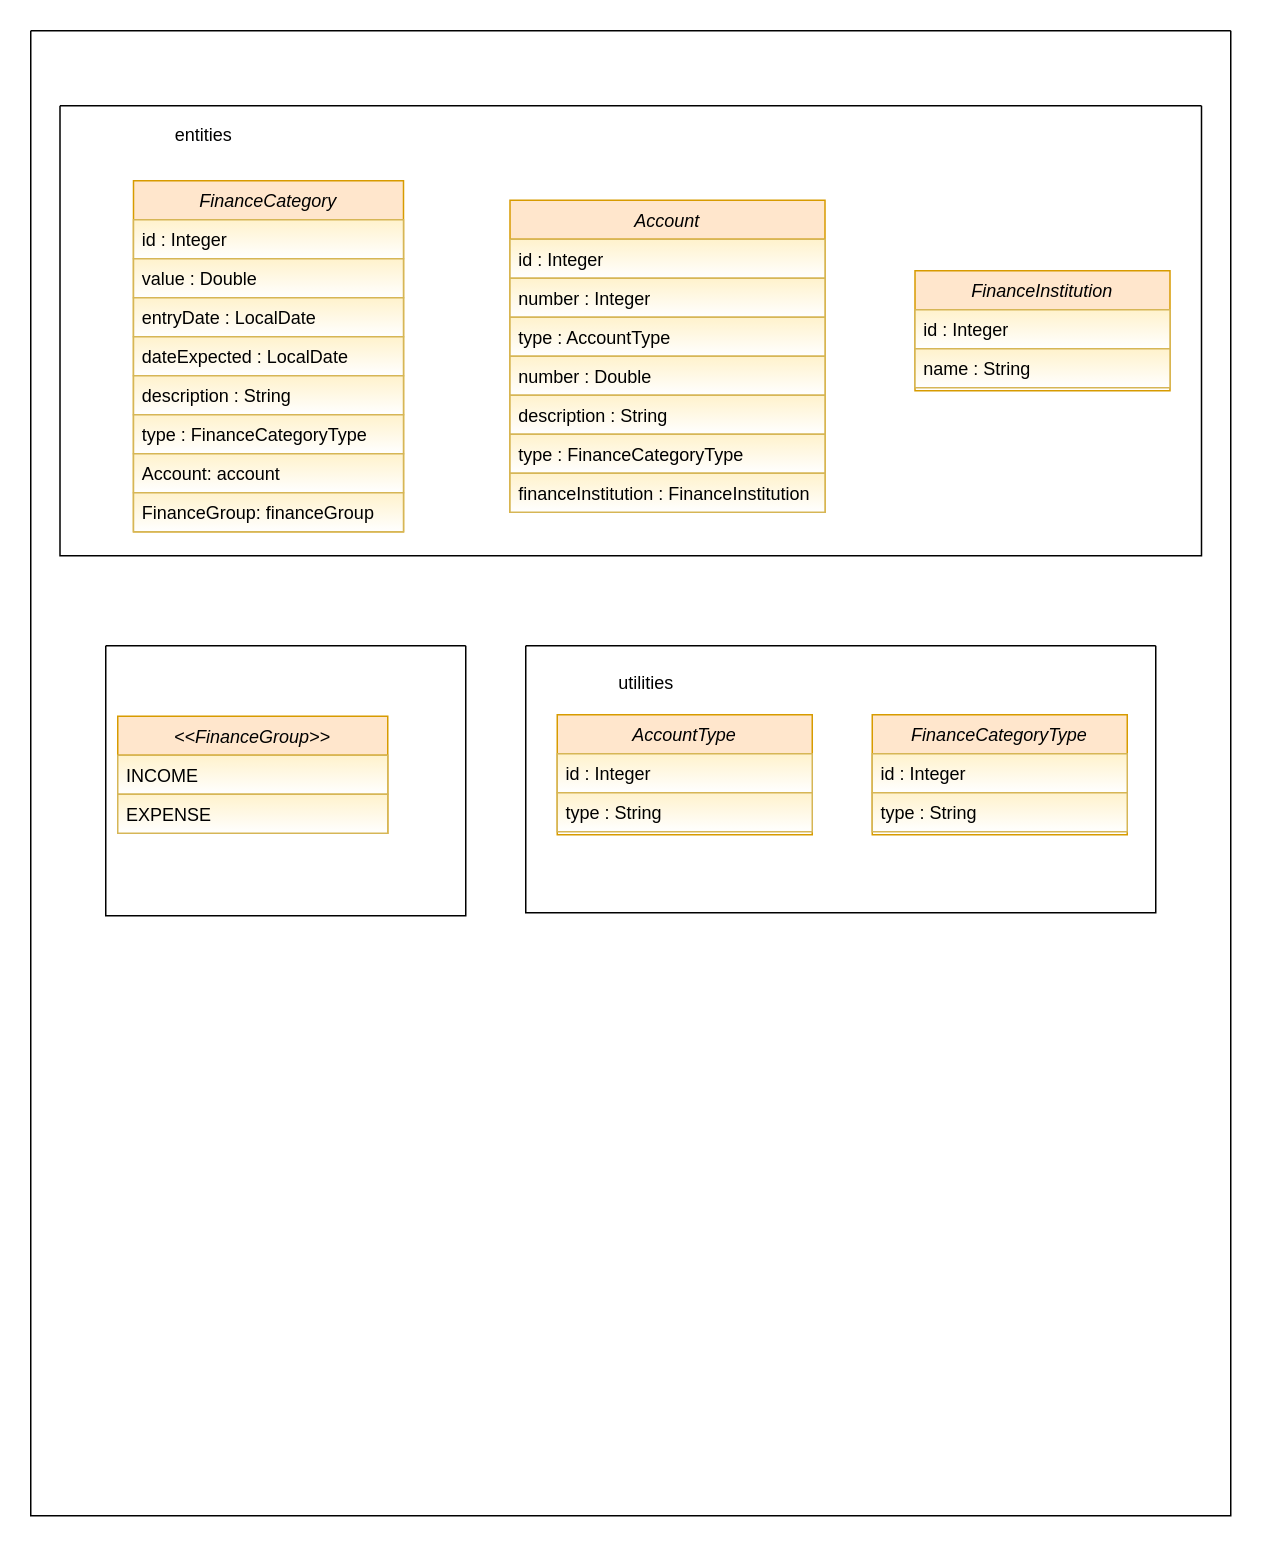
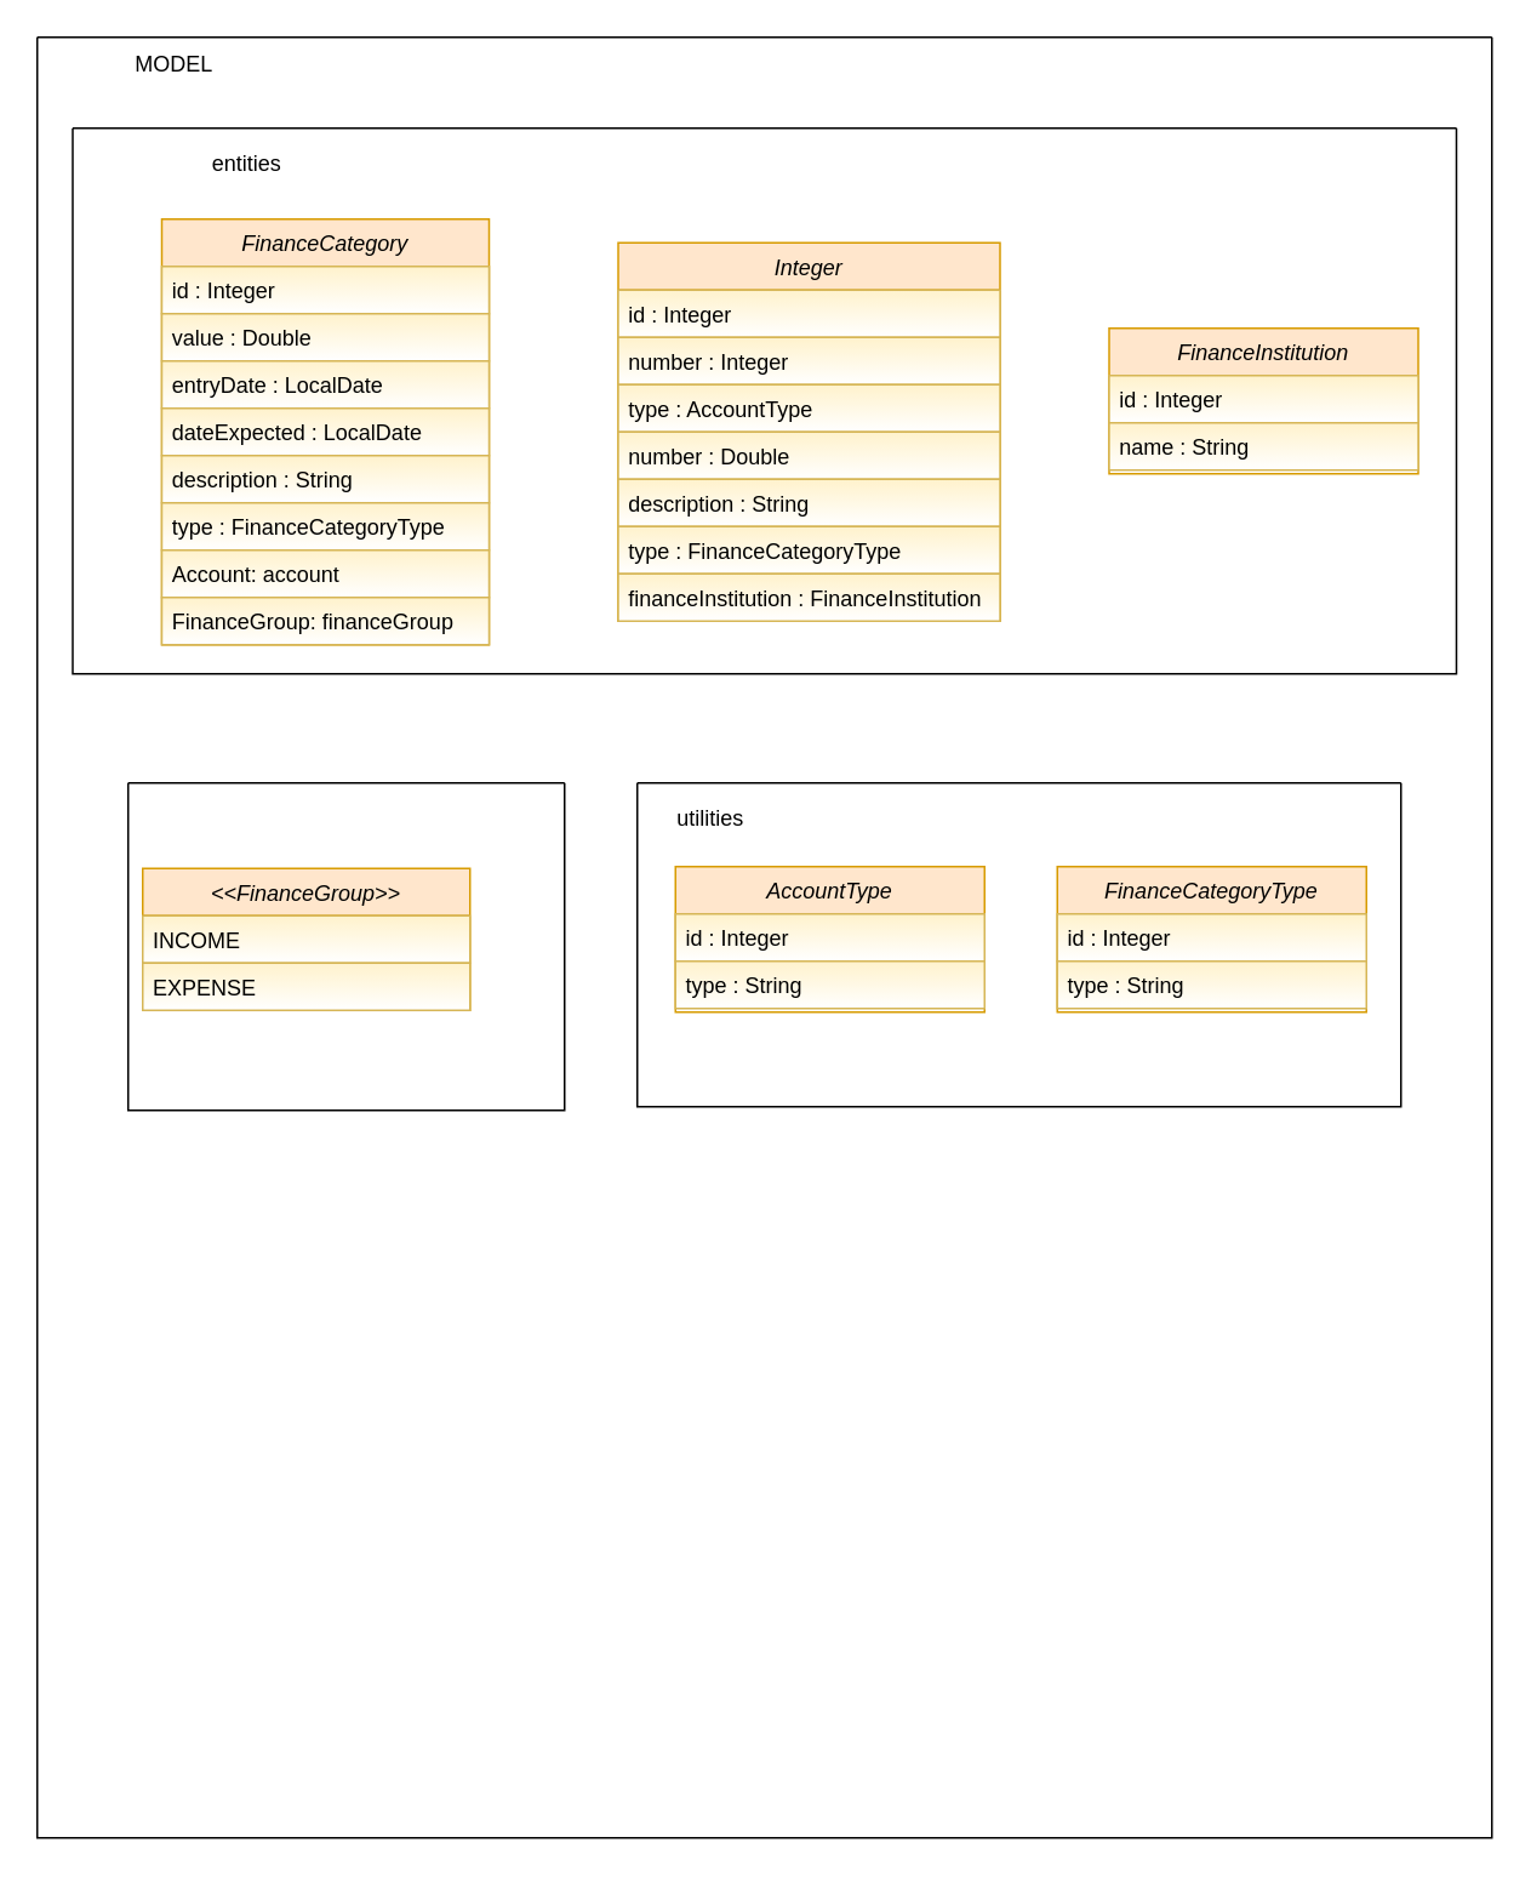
  <mxCell id="0" />
  <mxCell id="1" parent="0" />
  <mxCell id="2" value="&lt;&lt;FinanceGroup&gt;&gt;" style="swimlane;fontStyle=2;align=center;verticalAlign=top;childLayout=stackLayout;horizontal=1;startSize=26;horizontalStack=0;resizeParent=1;resizeLast=0;collapsible=1;marginBottom=0;rounded=0;shadow=0;strokeWidth=1;fillColor=#ffe6cc;strokeColor=#d79b00;" vertex="1" parent="1"><mxGeometry x="78" y="477" width="180" height="78" as="geometry"><mxRectangle x="180" y="30" width="160" height="26" as="alternateBounds" /></mxGeometry></mxCell>
  <mxCell id="3" value="INCOME" style="text;align=left;verticalAlign=top;spacingLeft=4;spacingRight=4;overflow=hidden;rotatable=0;points=[[0,0.5],[1,0.5]];portConstraint=eastwest;fillColor=#fff2cc;strokeColor=#d6b656;rounded=0;shadow=0;gradientColor=#FFFFFF;" vertex="1" parent="2"><mxGeometry y="26" width="180" height="26" as="geometry" /></mxCell>
  <mxCell id="4" value="EXPENSE" style="text;align=left;verticalAlign=top;spacingLeft=4;spacingRight=4;overflow=hidden;rotatable=0;points=[[0,0.5],[1,0.5]];portConstraint=eastwest;rounded=0;shadow=0;html=0;fillColor=#fff2cc;strokeColor=#d6b656;gradientColor=#FFFFFF;" vertex="1" parent="2"><mxGeometry y="52" width="180" height="26" as="geometry" /></mxCell>
  <mxCell id="5" value="" style="swimlane;startSize=0;" vertex="1" parent="1"><mxGeometry x="70" y="430" width="240" height="180" as="geometry" /></mxCell>
  <mxCell id="6" value="AccountType" style="swimlane;fontStyle=2;align=center;verticalAlign=top;childLayout=stackLayout;horizontal=1;startSize=26;horizontalStack=0;resizeParent=1;resizeLast=0;collapsible=1;marginBottom=0;rounded=0;shadow=0;strokeWidth=1;fillColor=#ffe6cc;strokeColor=#d79b00;" vertex="1" parent="1"><mxGeometry x="371" y="476" width="170" height="80" as="geometry"><mxRectangle x="180" y="30" width="160" height="26" as="alternateBounds" /></mxGeometry></mxCell>
  <mxCell id="7" value="id : Integer" style="text;align=left;verticalAlign=top;spacingLeft=4;spacingRight=4;overflow=hidden;rotatable=0;points=[[0,0.5],[1,0.5]];portConstraint=eastwest;fillColor=#fff2cc;strokeColor=#d6b656;rounded=0;shadow=0;gradientColor=#FFFFFF;" vertex="1" parent="6"><mxGeometry y="26" width="170" height="26" as="geometry" /></mxCell>
  <mxCell id="8" value="type : String" style="text;align=left;verticalAlign=top;spacingLeft=4;spacingRight=4;overflow=hidden;rotatable=0;points=[[0,0.5],[1,0.5]];portConstraint=eastwest;rounded=0;shadow=0;html=0;fillColor=#fff2cc;strokeColor=#d6b656;gradientColor=#FFFFFF;" vertex="1" parent="6"><mxGeometry y="52" width="170" height="26" as="geometry" /></mxCell>
  <mxCell id="9" value="FinanceCategoryType" style="swimlane;fontStyle=2;align=center;verticalAlign=top;childLayout=stackLayout;horizontal=1;startSize=26;horizontalStack=0;resizeParent=1;resizeLast=0;collapsible=1;marginBottom=0;rounded=0;shadow=0;strokeWidth=1;fillColor=#ffe6cc;strokeColor=#d79b00;" vertex="1" parent="1"><mxGeometry x="581" y="476" width="170" height="80" as="geometry"><mxRectangle x="180" y="30" width="160" height="26" as="alternateBounds" /></mxGeometry></mxCell>
  <mxCell id="10" value="id : Integer" style="text;align=left;verticalAlign=top;spacingLeft=4;spacingRight=4;overflow=hidden;rotatable=0;points=[[0,0.5],[1,0.5]];portConstraint=eastwest;fillColor=#fff2cc;strokeColor=#d6b656;rounded=0;shadow=0;gradientColor=#FFFFFF;" vertex="1" parent="9"><mxGeometry y="26" width="170" height="26" as="geometry" /></mxCell>
  <mxCell id="11" value="type : String" style="text;align=left;verticalAlign=top;spacingLeft=4;spacingRight=4;overflow=hidden;rotatable=0;points=[[0,0.5],[1,0.5]];portConstraint=eastwest;rounded=0;shadow=0;html=0;fillColor=#fff2cc;strokeColor=#d6b656;gradientColor=#FFFFFF;" vertex="1" parent="9"><mxGeometry y="52" width="170" height="26" as="geometry" /></mxCell>
  <mxCell id="12" value="" style="swimlane;startSize=0;" vertex="1" parent="1"><mxGeometry x="350" y="430" width="420" height="178" as="geometry" /></mxCell>
- <mxCell id="13" value="utilities" style="text;html=1;align=center;verticalAlign=middle;resizable=0;points=[];autosize=1;strokeColor=none;fillColor=none;" vertex="1" parent="1"><mxGeometry x="400" y="440" width="60" height="30" as="geometry" /></mxCell>
+ <mxCell id="13" value="utilities" style="text;html=1;align=center;verticalAlign=middle;resizable=0;points=[];autosize=1;strokeColor=none;fillColor=none;" vertex="1" parent="1"><mxGeometry x="360" y="435" width="60" height="30" as="geometry" /></mxCell>
  <mxCell id="14" value="" style="swimlane;startSize=0;" vertex="1" parent="1"><mxGeometry x="20" y="20" width="800" height="990" as="geometry" /></mxCell>
+ <mxCell id="15" value="MODEL" style="text;html=1;align=center;verticalAlign=middle;resizable=0;points=[];autosize=1;strokeColor=none;fillColor=none;" vertex="1" parent="14"><mxGeometry x="40" width="70" height="30" as="geometry" /></mxCell>
  <mxCell id="16" value="" style="swimlane;startSize=0;" vertex="1" parent="14"><mxGeometry x="19.5" y="50" width="761" height="300" as="geometry" /></mxCell>
  <mxCell id="17" value="FinanceCategory" style="swimlane;fontStyle=2;align=center;verticalAlign=top;childLayout=stackLayout;horizontal=1;startSize=26;horizontalStack=0;resizeParent=1;resizeLast=0;collapsible=1;marginBottom=0;rounded=0;shadow=0;strokeWidth=1;fillColor=#ffe6cc;strokeColor=#d79b00;" parent="16" vertex="1"><mxGeometry x="49" y="50" width="180" height="234" as="geometry"><mxRectangle x="180" y="30" width="160" height="26" as="alternateBounds" /></mxGeometry></mxCell>
  <mxCell id="18" value="id : Integer" style="text;align=left;verticalAlign=top;spacingLeft=4;spacingRight=4;overflow=hidden;rotatable=0;points=[[0,0.5],[1,0.5]];portConstraint=eastwest;fillColor=#fff2cc;strokeColor=#d6b656;rounded=0;shadow=0;gradientColor=#FFFFFF;" parent="17" vertex="1"><mxGeometry y="26" width="180" height="26" as="geometry" /></mxCell>
  <mxCell id="19" value="value : Double" style="text;align=left;verticalAlign=top;spacingLeft=4;spacingRight=4;overflow=hidden;rotatable=0;points=[[0,0.5],[1,0.5]];portConstraint=eastwest;rounded=0;shadow=0;html=0;fillColor=#fff2cc;strokeColor=#d6b656;gradientColor=#FFFFFF;" parent="17" vertex="1"><mxGeometry y="52" width="180" height="26" as="geometry" /></mxCell>
  <mxCell id="20" value="entryDate : LocalDate" style="text;align=left;verticalAlign=top;spacingLeft=4;spacingRight=4;overflow=hidden;rotatable=0;points=[[0,0.5],[1,0.5]];portConstraint=eastwest;rounded=0;shadow=0;html=0;fillColor=#fff2cc;strokeColor=#d6b656;gradientColor=#FFFFFF;" parent="17" vertex="1"><mxGeometry y="78" width="180" height="26" as="geometry" /></mxCell>
  <mxCell id="21" value="dateExpected : LocalDate" style="text;align=left;verticalAlign=top;spacingLeft=4;spacingRight=4;overflow=hidden;rotatable=0;points=[[0,0.5],[1,0.5]];portConstraint=eastwest;rounded=0;shadow=0;html=0;fillColor=#fff2cc;strokeColor=#d6b656;gradientColor=#FFFFFF;" parent="17" vertex="1"><mxGeometry y="104" width="180" height="26" as="geometry" /></mxCell>
  <mxCell id="22" value="description : String" style="text;align=left;verticalAlign=top;spacingLeft=4;spacingRight=4;overflow=hidden;rotatable=0;points=[[0,0.5],[1,0.5]];portConstraint=eastwest;rounded=0;shadow=0;html=0;fillColor=#fff2cc;strokeColor=#d6b656;gradientColor=#FFFFFF;" parent="17" vertex="1"><mxGeometry y="130" width="180" height="26" as="geometry" /></mxCell>
  <mxCell id="23" value="type : FinanceCategoryType " style="text;align=left;verticalAlign=top;spacingLeft=4;spacingRight=4;overflow=hidden;rotatable=0;points=[[0,0.5],[1,0.5]];portConstraint=eastwest;rounded=0;shadow=0;html=0;fillColor=#fff2cc;strokeColor=#d6b656;gradientColor=#FFFFFF;" parent="17" vertex="1"><mxGeometry y="156" width="180" height="26" as="geometry" /></mxCell>
  <mxCell id="24" value="Account: account" style="text;align=left;verticalAlign=top;spacingLeft=4;spacingRight=4;overflow=hidden;rotatable=0;points=[[0,0.5],[1,0.5]];portConstraint=eastwest;rounded=0;shadow=0;html=0;fillColor=#fff2cc;strokeColor=#d6b656;gradientColor=#FFFFFF;" parent="17" vertex="1"><mxGeometry y="182" width="180" height="26" as="geometry" /></mxCell>
  <mxCell id="25" value="FinanceGroup: financeGroup" style="text;align=left;verticalAlign=top;spacingLeft=4;spacingRight=4;overflow=hidden;rotatable=0;points=[[0,0.5],[1,0.5]];portConstraint=eastwest;rounded=0;shadow=0;html=0;fillColor=#fff2cc;strokeColor=#d6b656;gradientColor=#FFFFFF;" vertex="1" parent="17"><mxGeometry y="208" width="180" height="26" as="geometry" /></mxCell>
- <mxCell id="26" value="Account" style="swimlane;fontStyle=2;align=center;verticalAlign=top;childLayout=stackLayout;horizontal=1;startSize=26;horizontalStack=0;resizeParent=1;resizeLast=0;collapsible=1;marginBottom=0;rounded=0;shadow=0;strokeWidth=1;fillColor=#ffe6cc;strokeColor=#d79b00;" vertex="1" parent="16"><mxGeometry x="300" y="63" width="210" height="208" as="geometry"><mxRectangle x="180" y="30" width="160" height="26" as="alternateBounds" /></mxGeometry></mxCell>
+ <mxCell id="26" value="Integer" style="swimlane;fontStyle=2;align=center;verticalAlign=top;childLayout=stackLayout;horizontal=1;startSize=26;horizontalStack=0;resizeParent=1;resizeLast=0;collapsible=1;marginBottom=0;rounded=0;shadow=0;strokeWidth=1;fillColor=#ffe6cc;strokeColor=#d79b00;" vertex="1" parent="16"><mxGeometry x="300" y="63" width="210" height="208" as="geometry"><mxRectangle x="180" y="30" width="160" height="26" as="alternateBounds" /></mxGeometry></mxCell>
  <mxCell id="27" value="id : Integer" style="text;align=left;verticalAlign=top;spacingLeft=4;spacingRight=4;overflow=hidden;rotatable=0;points=[[0,0.5],[1,0.5]];portConstraint=eastwest;fillColor=#fff2cc;strokeColor=#d6b656;rounded=0;shadow=0;gradientColor=#FFFFFF;" vertex="1" parent="26"><mxGeometry y="26" width="210" height="26" as="geometry" /></mxCell>
  <mxCell id="28" value="number : Integer" style="text;align=left;verticalAlign=top;spacingLeft=4;spacingRight=4;overflow=hidden;rotatable=0;points=[[0,0.5],[1,0.5]];portConstraint=eastwest;rounded=0;shadow=0;html=0;fillColor=#fff2cc;strokeColor=#d6b656;gradientColor=#FFFFFF;" vertex="1" parent="26"><mxGeometry y="52" width="210" height="26" as="geometry" /></mxCell>
  <mxCell id="29" value="type : AccountType" style="text;align=left;verticalAlign=top;spacingLeft=4;spacingRight=4;overflow=hidden;rotatable=0;points=[[0,0.5],[1,0.5]];portConstraint=eastwest;rounded=0;shadow=0;html=0;fillColor=#fff2cc;strokeColor=#d6b656;gradientColor=#FFFFFF;" vertex="1" parent="26"><mxGeometry y="78" width="210" height="26" as="geometry" /></mxCell>
  <mxCell id="30" value="number : Double" style="text;align=left;verticalAlign=top;spacingLeft=4;spacingRight=4;overflow=hidden;rotatable=0;points=[[0,0.5],[1,0.5]];portConstraint=eastwest;rounded=0;shadow=0;html=0;fillColor=#fff2cc;strokeColor=#d6b656;gradientColor=#FFFFFF;" vertex="1" parent="26"><mxGeometry y="104" width="210" height="26" as="geometry" /></mxCell>
  <mxCell id="31" value="description : String" style="text;align=left;verticalAlign=top;spacingLeft=4;spacingRight=4;overflow=hidden;rotatable=0;points=[[0,0.5],[1,0.5]];portConstraint=eastwest;rounded=0;shadow=0;html=0;fillColor=#fff2cc;strokeColor=#d6b656;gradientColor=#FFFFFF;" vertex="1" parent="26"><mxGeometry y="130" width="210" height="26" as="geometry" /></mxCell>
  <mxCell id="32" value="type : FinanceCategoryType " style="text;align=left;verticalAlign=top;spacingLeft=4;spacingRight=4;overflow=hidden;rotatable=0;points=[[0,0.5],[1,0.5]];portConstraint=eastwest;rounded=0;shadow=0;html=0;fillColor=#fff2cc;strokeColor=#d6b656;gradientColor=#FFFFFF;" vertex="1" parent="26"><mxGeometry y="156" width="210" height="26" as="geometry" /></mxCell>
  <mxCell id="33" value="financeInstitution : FinanceInstitution" style="text;align=left;verticalAlign=top;spacingLeft=4;spacingRight=4;overflow=hidden;rotatable=0;points=[[0,0.5],[1,0.5]];portConstraint=eastwest;rounded=0;shadow=0;html=0;fillColor=#fff2cc;strokeColor=#d6b656;gradientColor=#FFFFFF;" vertex="1" parent="26"><mxGeometry y="182" width="210" height="26" as="geometry" /></mxCell>
  <mxCell id="34" value="FinanceInstitution" style="swimlane;fontStyle=2;align=center;verticalAlign=top;childLayout=stackLayout;horizontal=1;startSize=26;horizontalStack=0;resizeParent=1;resizeLast=0;collapsible=1;marginBottom=0;rounded=0;shadow=0;strokeWidth=1;fillColor=#ffe6cc;strokeColor=#d79b00;" vertex="1" parent="16"><mxGeometry x="570" y="110" width="170" height="80" as="geometry"><mxRectangle x="180" y="30" width="160" height="26" as="alternateBounds" /></mxGeometry></mxCell>
  <mxCell id="35" value="id : Integer" style="text;align=left;verticalAlign=top;spacingLeft=4;spacingRight=4;overflow=hidden;rotatable=0;points=[[0,0.5],[1,0.5]];portConstraint=eastwest;fillColor=#fff2cc;strokeColor=#d6b656;rounded=0;shadow=0;gradientColor=#FFFFFF;" vertex="1" parent="34"><mxGeometry y="26" width="170" height="26" as="geometry" /></mxCell>
  <mxCell id="36" value="name : String" style="text;align=left;verticalAlign=top;spacingLeft=4;spacingRight=4;overflow=hidden;rotatable=0;points=[[0,0.5],[1,0.5]];portConstraint=eastwest;rounded=0;shadow=0;html=0;fillColor=#fff2cc;strokeColor=#d6b656;gradientColor=#FFFFFF;" vertex="1" parent="34"><mxGeometry y="52" width="170" height="26" as="geometry" /></mxCell>
  <mxCell id="37" value="entities" style="text;html=1;align=center;verticalAlign=middle;resizable=0;points=[];autosize=1;strokeColor=none;fillColor=none;" vertex="1" parent="16"><mxGeometry x="65" y="5" width="60" height="30" as="geometry" /></mxCell>
